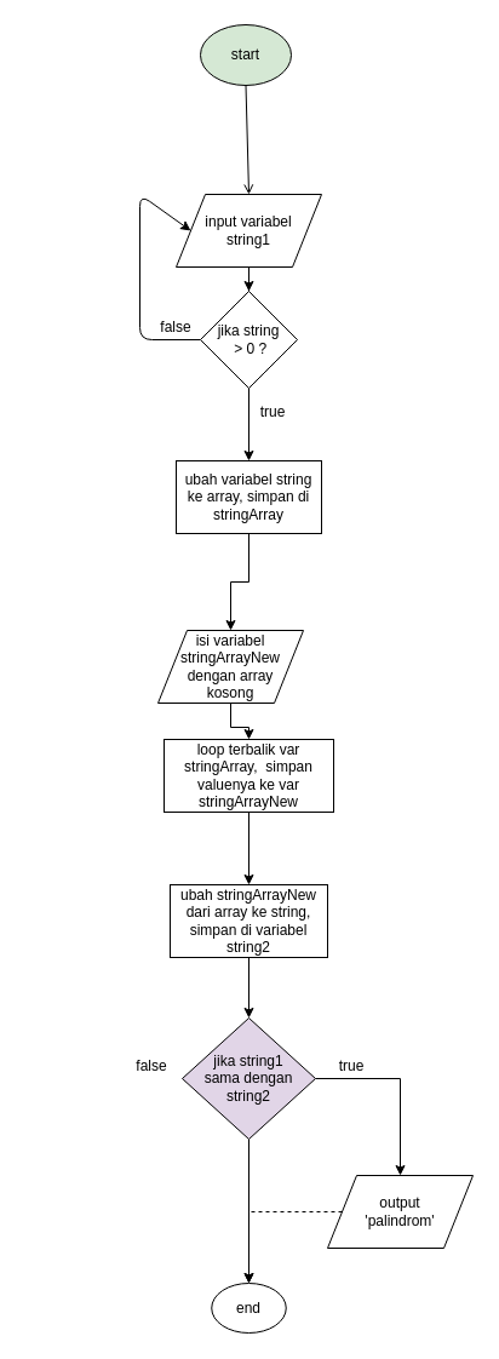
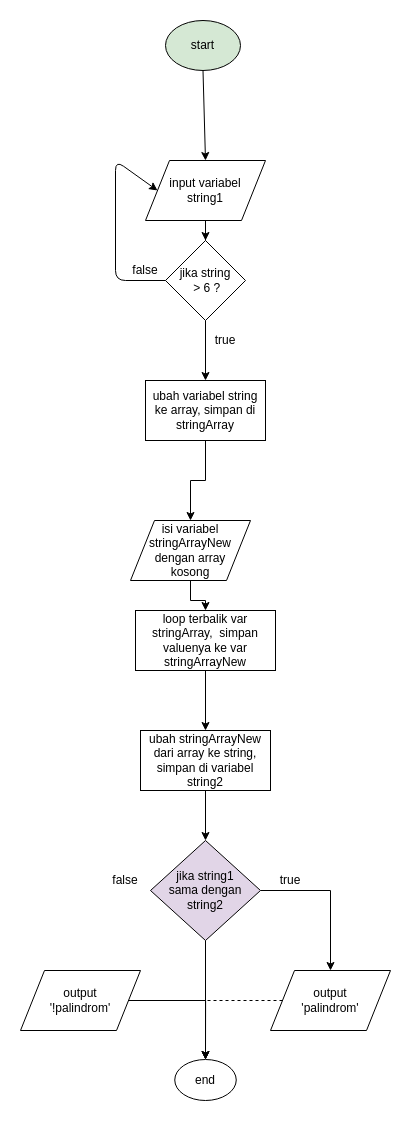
  <mxCell id="0" />
  <mxCell id="1" parent="0" />
  <mxCell id="2" value="start" style="ellipse;whiteSpace=wrap;html=1;fillColor=#d5e8d4;" parent="1" vertex="1"><mxGeometry x="165" y="20" width="75" height="50" as="geometry" /></mxCell>
  <mxCell id="3" style="edgeStyle=orthogonalEdgeStyle;rounded=0;orthogonalLoop=1;jettySize=auto;html=1;" parent="1" source="4" target="8" edge="1"><mxGeometry relative="1" as="geometry" /></mxCell>
  <mxCell id="4" value="input variabel &lt;br&gt;string1" style="shape=parallelogram;perimeter=parallelogramPerimeter;whiteSpace=wrap;html=1;" parent="1" vertex="1"><mxGeometry x="145" y="160" width="120" height="60" as="geometry" /></mxCell>
- <mxCell id="5" value="" style="endArrow=open;html=1;exitX=0.5;exitY=1;exitDx=0;exitDy=0;entryX=0.5;entryY=0;entryDx=0;entryDy=0;" parent="1" source="2" target="4" edge="1"><mxGeometry width="50" height="50" relative="1" as="geometry"><mxPoint x="-5" y="140" as="sourcePoint" /><mxPoint x="45" y="90" as="targetPoint" /></mxGeometry></mxCell>
+ <mxCell id="5" value="" style="endArrow=classic;html=1;exitX=0.5;exitY=1;exitDx=0;exitDy=0;entryX=0.5;entryY=0;entryDx=0;entryDy=0;" parent="1" source="2" target="4" edge="1"><mxGeometry width="50" height="50" relative="1" as="geometry"><mxPoint x="-5" y="140" as="sourcePoint" /><mxPoint x="45" y="90" as="targetPoint" /></mxGeometry></mxCell>
  <mxCell id="6" style="edgeStyle=orthogonalEdgeStyle;rounded=0;orthogonalLoop=1;jettySize=auto;html=1;" parent="1" source="7" target="14" edge="1"><mxGeometry relative="1" as="geometry" /></mxCell>
  <mxCell id="7" value="ubah variabel string ke array, simpan di stringArray" style="rounded=0;whiteSpace=wrap;html=1;" parent="1" vertex="1"><mxGeometry x="145" y="380" width="120" height="60" as="geometry" /></mxCell>
- <mxCell id="8" value="jika string&lt;br&gt;&amp;nbsp;&amp;gt; 0 ?" style="rhombus;whiteSpace=wrap;html=1;" parent="1" vertex="1"><mxGeometry x="165" y="240" width="80" height="80" as="geometry" /></mxCell>
+ <mxCell id="8" value="jika string&lt;br&gt;&amp;nbsp;&amp;gt; 6 ?" style="rhombus;whiteSpace=wrap;html=1;" parent="1" vertex="1"><mxGeometry x="165" y="240" width="80" height="80" as="geometry" /></mxCell>
  <mxCell id="9" value="" style="endArrow=classic;html=1;exitX=0.5;exitY=1;exitDx=0;exitDy=0;entryX=0.5;entryY=0;entryDx=0;entryDy=0;" parent="1" source="8" target="7" edge="1"><mxGeometry width="50" height="50" relative="1" as="geometry"><mxPoint x="5" y="310" as="sourcePoint" /><mxPoint x="55" y="260" as="targetPoint" /></mxGeometry></mxCell>
  <mxCell id="10" value="" style="endArrow=classic;html=1;exitX=0;exitY=0.5;exitDx=0;exitDy=0;entryX=0;entryY=0.5;entryDx=0;entryDy=0;" parent="1" source="8" target="4" edge="1"><mxGeometry width="50" height="50" relative="1" as="geometry"><mxPoint x="-15" y="310" as="sourcePoint" /><mxPoint x="35" y="260" as="targetPoint" /><Array as="points"><mxPoint x="115" y="280" /><mxPoint x="115" y="160" /></Array></mxGeometry></mxCell>
  <mxCell id="11" value="true" style="text;html=1;strokeColor=none;fillColor=none;align=center;verticalAlign=middle;whiteSpace=wrap;rounded=0;" parent="1" vertex="1"><mxGeometry x="205" y="330" width="40" height="20" as="geometry" /></mxCell>
  <mxCell id="12" value="false" style="text;html=1;strokeColor=none;fillColor=none;align=center;verticalAlign=middle;whiteSpace=wrap;rounded=0;" parent="1" vertex="1"><mxGeometry x="125" y="260" width="40" height="20" as="geometry" /></mxCell>
  <mxCell id="13" style="edgeStyle=orthogonalEdgeStyle;rounded=0;orthogonalLoop=1;jettySize=auto;html=1;entryX=0.5;entryY=0;entryDx=0;entryDy=0;" parent="1" source="14" target="16" edge="1"><mxGeometry relative="1" as="geometry" /></mxCell>
  <mxCell id="14" value="isi variabel stringArrayNew dengan array &lt;br&gt;kosong" style="shape=parallelogram;perimeter=parallelogramPerimeter;whiteSpace=wrap;html=1;" parent="1" vertex="1"><mxGeometry x="130" y="520" width="120" height="60" as="geometry" /></mxCell>
  <mxCell id="15" style="edgeStyle=orthogonalEdgeStyle;rounded=0;orthogonalLoop=1;jettySize=auto;html=1;" parent="1" source="16" target="18" edge="1"><mxGeometry relative="1" as="geometry" /></mxCell>
  <mxCell id="16" value="loop terbalik var stringArray,&amp;nbsp; simpan valuenya ke var stringArrayNew" style="rounded=0;whiteSpace=wrap;html=1;" parent="1" vertex="1"><mxGeometry x="135" y="610" width="140" height="60" as="geometry" /></mxCell>
  <mxCell id="17" style="edgeStyle=orthogonalEdgeStyle;rounded=0;orthogonalLoop=1;jettySize=auto;html=1;" parent="1" source="18" target="21" edge="1"><mxGeometry relative="1" as="geometry" /></mxCell>
  <mxCell id="18" value="ubah stringArrayNew dari array ke string, simpan di variabel string2" style="rounded=0;whiteSpace=wrap;html=1;" parent="1" vertex="1"><mxGeometry x="140" y="730" width="130" height="60" as="geometry" /></mxCell>
  <mxCell id="19" style="edgeStyle=orthogonalEdgeStyle;rounded=0;orthogonalLoop=1;jettySize=auto;html=1;" parent="1" source="21" target="23" edge="1"><mxGeometry relative="1" as="geometry" /></mxCell>
  <mxCell id="20" style="edgeStyle=orthogonalEdgeStyle;rounded=0;orthogonalLoop=1;jettySize=auto;html=1;" parent="1" source="21" target="26" edge="1"><mxGeometry relative="1" as="geometry" /></mxCell>
  <mxCell id="21" value="jika string1 &lt;br&gt;sama dengan &lt;br&gt;string2" style="rhombus;whiteSpace=wrap;html=1;fillColor=#e1d5e7;" parent="1" vertex="1"><mxGeometry x="150" y="840" width="110" height="100" as="geometry" /></mxCell>
  <mxCell id="22" style="edgeStyle=orthogonalEdgeStyle;rounded=0;orthogonalLoop=1;jettySize=auto;html=1;entryX=0.5;entryY=0;entryDx=0;entryDy=0;dashed=1;" parent="1" source="23" target="26" edge="1"><mxGeometry relative="1" as="geometry" /></mxCell>
  <mxCell id="23" value="output &lt;br&gt;'palindrom'" style="shape=parallelogram;perimeter=parallelogramPerimeter;whiteSpace=wrap;html=1;" parent="1" vertex="1"><mxGeometry x="270" y="970" width="120" height="60" as="geometry" /></mxCell>
+ <mxCell id="24" style="edgeStyle=orthogonalEdgeStyle;rounded=0;orthogonalLoop=1;jettySize=auto;html=1;" parent="1" source="25" target="26" edge="1"><mxGeometry relative="1" as="geometry" /></mxCell>
+ <mxCell id="25" value="output &lt;br&gt;'!palindrom'" style="shape=parallelogram;perimeter=parallelogramPerimeter;whiteSpace=wrap;html=1;" parent="1" vertex="1"><mxGeometry x="20" y="970" width="120" height="60" as="geometry" /></mxCell>
  <mxCell id="26" value="end" style="ellipse;whiteSpace=wrap;html=1;" parent="1" vertex="1"><mxGeometry x="174.25" y="1059" width="61.5" height="41" as="geometry" /></mxCell>
  <mxCell id="27" value="true" style="text;html=1;strokeColor=none;fillColor=none;align=center;verticalAlign=middle;whiteSpace=wrap;rounded=0;" vertex="1" parent="1"><mxGeometry x="270" y="870" width="40" height="20" as="geometry" /></mxCell>
  <mxCell id="28" value="false" style="text;html=1;strokeColor=none;fillColor=none;align=center;verticalAlign=middle;whiteSpace=wrap;rounded=0;" vertex="1" parent="1"><mxGeometry x="105" y="870" width="40" height="20" as="geometry" /></mxCell>
